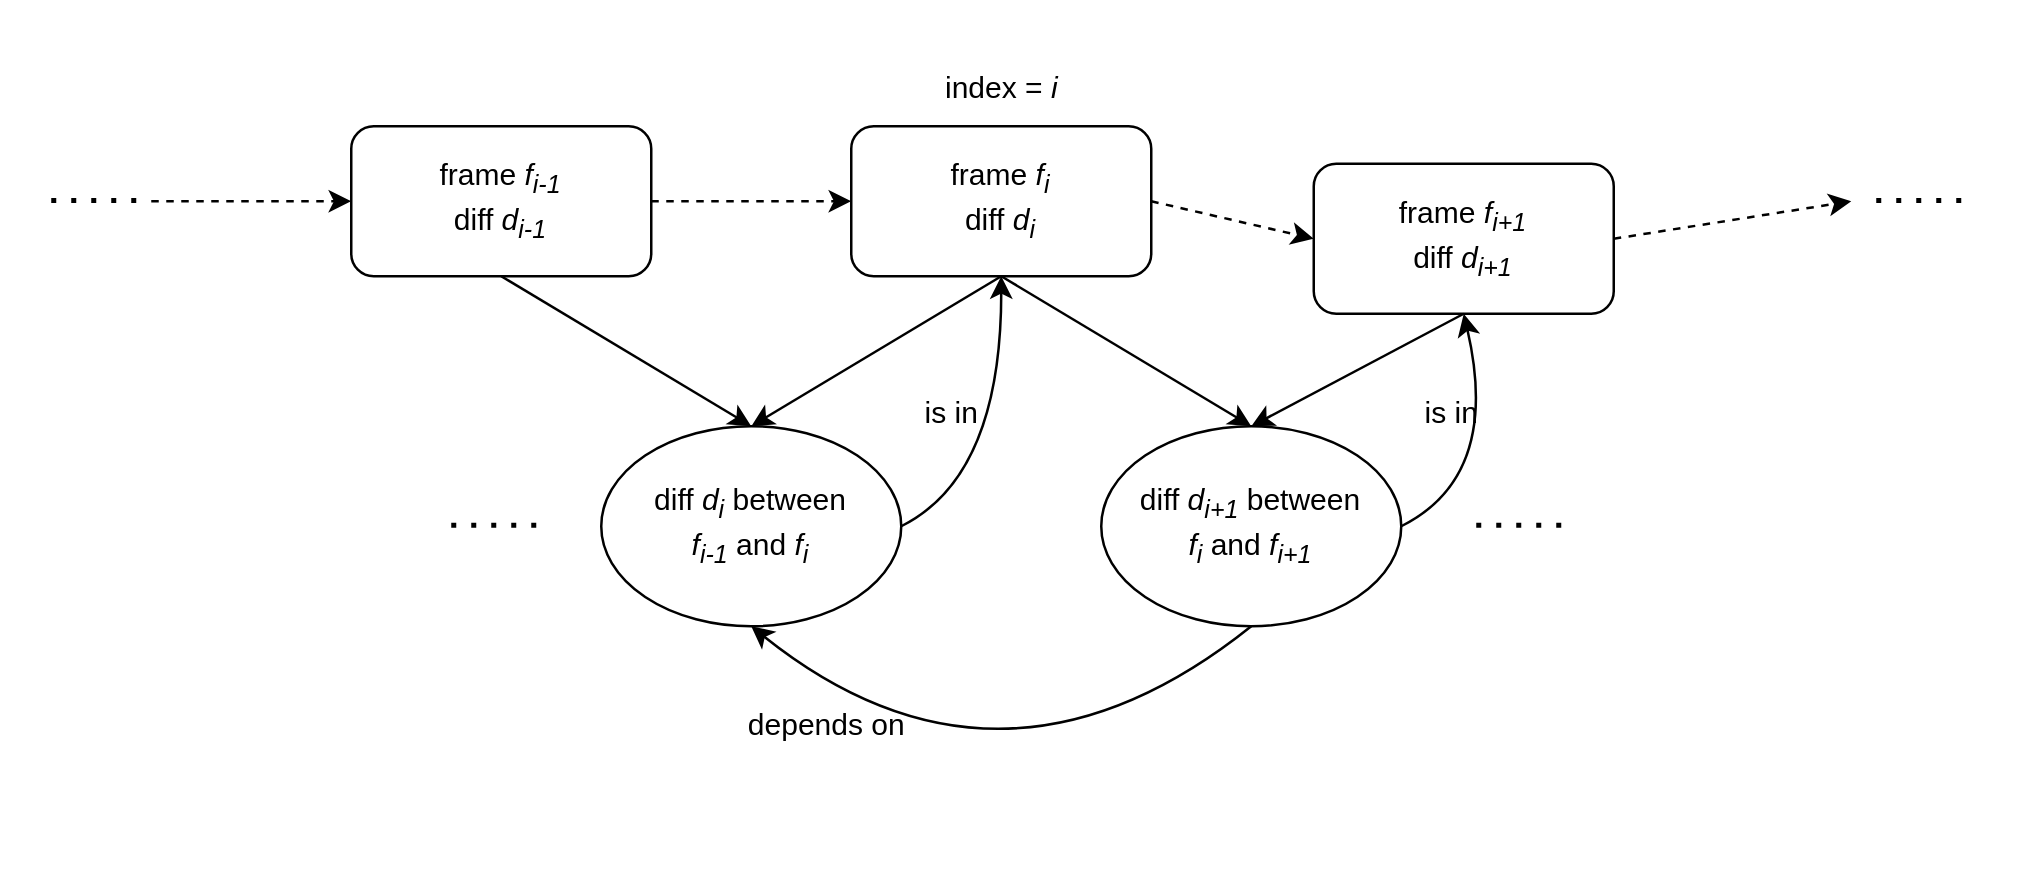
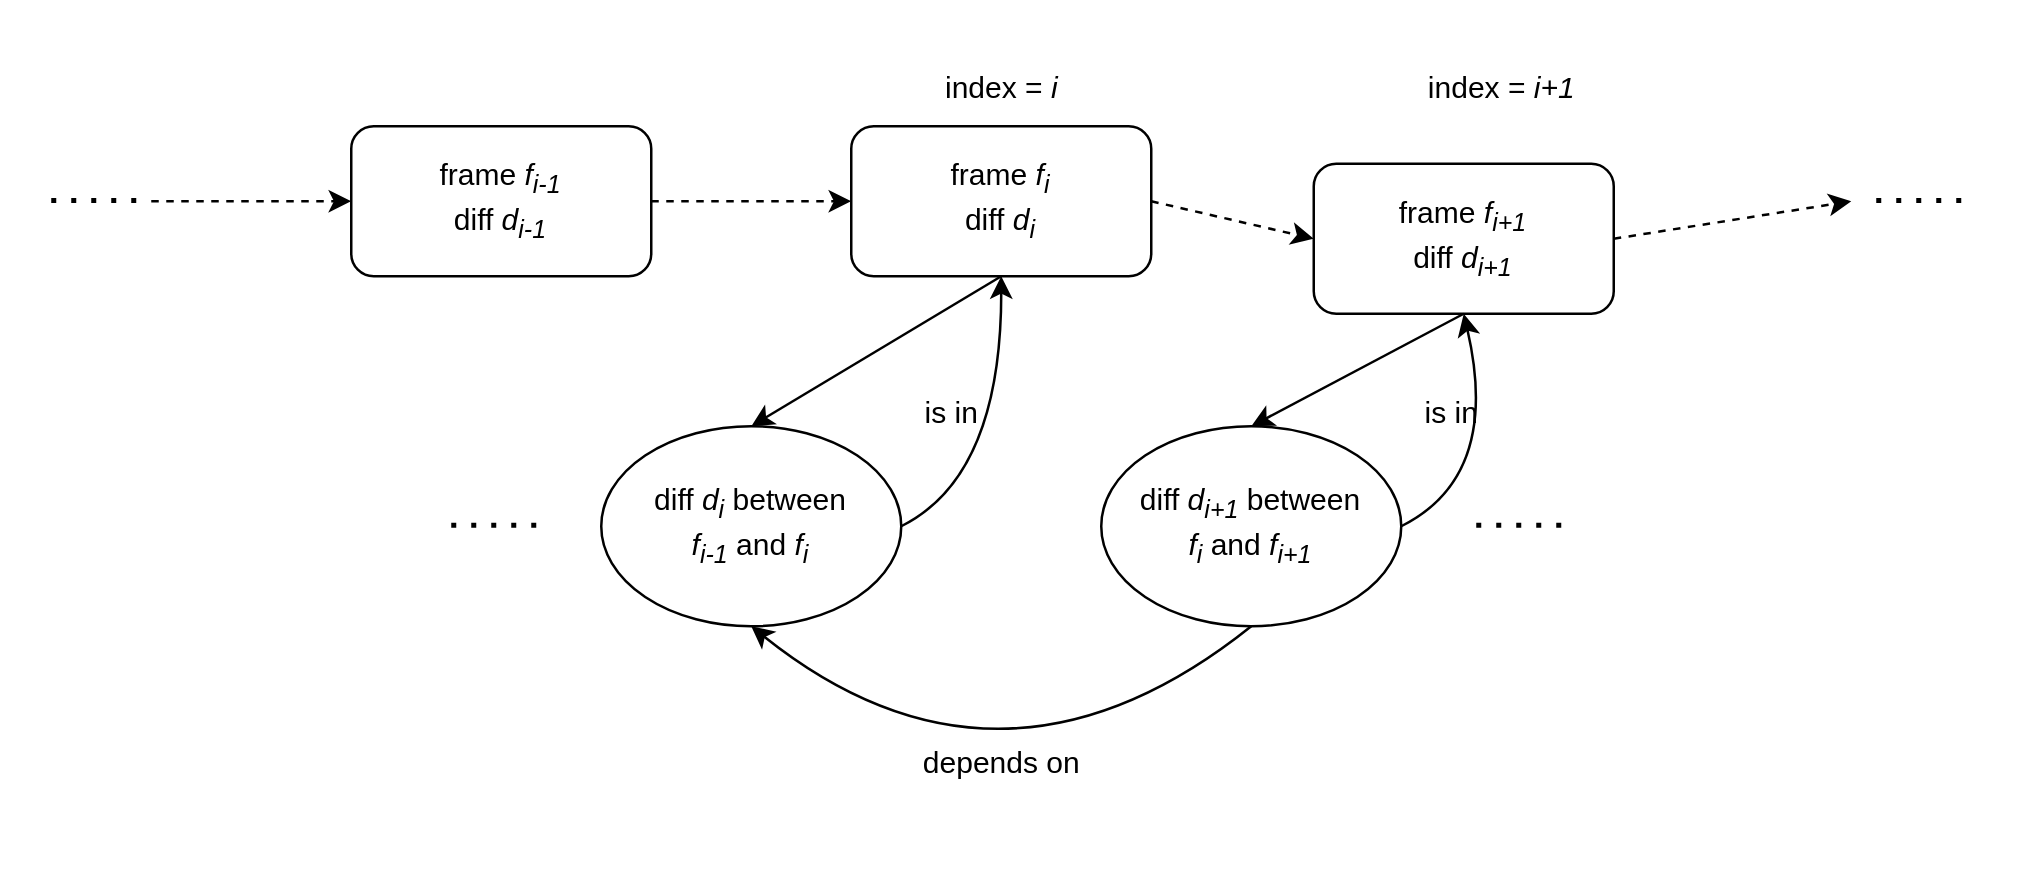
  <mxCell id="0" />
  <mxCell id="1" parent="0" />
  <mxCell id="2" value="frame &lt;i&gt;f&lt;sub&gt;i&lt;/sub&gt;&lt;/i&gt;&lt;br&gt;diff &lt;i&gt;d&lt;sub&gt;i&lt;/sub&gt;&lt;/i&gt;" style="rounded=1;whiteSpace=wrap;html=1;align=center;" parent="1" vertex="1"><mxGeometry x="340" y="50" width="120" height="60" as="geometry" /></mxCell>
  <mxCell id="3" value="frame &lt;i&gt;f&lt;/i&gt;&lt;sub style=&quot;font-style: italic;&quot;&gt;i+1&lt;/sub&gt;&lt;br&gt;diff &lt;i&gt;d&lt;sub&gt;i+1&lt;/sub&gt;&lt;/i&gt;" style="rounded=1;whiteSpace=wrap;html=1;" parent="1" vertex="1"><mxGeometry x="525" y="65" width="120" height="60" as="geometry" /></mxCell>
  <mxCell id="4" value="" style="endArrow=classic;html=1;rounded=0;exitX=1;exitY=0.5;exitDx=0;exitDy=0;entryX=0;entryY=0.5;entryDx=0;entryDy=0;dashed=1;" parent="1" source="2" target="3" edge="1"><mxGeometry width="50" height="50" relative="1" as="geometry"><mxPoint x="520" y="90" as="sourcePoint" /><mxPoint x="570" y="40" as="targetPoint" /></mxGeometry></mxCell>
  <mxCell id="5" value="" style="endArrow=classic;html=1;rounded=0;dashed=1;entryX=0;entryY=0.5;entryDx=0;entryDy=0;exitX=1;exitY=0.5;exitDx=0;exitDy=0;" parent="1" source="14" target="2" edge="1"><mxGeometry width="50" height="50" relative="1" as="geometry"><mxPoint x="260" y="80" as="sourcePoint" /><mxPoint x="320" y="60" as="targetPoint" /></mxGeometry></mxCell>
  <mxCell id="6" value="" style="endArrow=none;dashed=1;html=1;dashPattern=1 3;strokeWidth=2;rounded=0;" parent="1" edge="1"><mxGeometry width="50" height="50" relative="1" as="geometry"><mxPoint y="79.71" as="sourcePoint" x="20" /><mxPoint x="60" y="79.71" as="targetPoint" /></mxGeometry></mxCell>
  <mxCell id="7" value="" style="endArrow=classic;html=1;rounded=0;dashed=1;exitX=1;exitY=0.5;exitDx=0;exitDy=0;" parent="1" source="3" edge="1"><mxGeometry width="50" height="50" relative="1" as="geometry"><mxPoint x="710" y="100" as="sourcePoint" /><mxPoint x="740" y="80" as="targetPoint" /></mxGeometry></mxCell>
  <mxCell id="8" value="" style="endArrow=none;dashed=1;html=1;dashPattern=1 3;strokeWidth=2;rounded=0;" parent="1" edge="1"><mxGeometry width="50" height="50" relative="1" as="geometry"><mxPoint x="750" y="79.71" as="sourcePoint" /><mxPoint x="790" y="79.71" as="targetPoint" /></mxGeometry></mxCell>
  <mxCell id="9" value="diff &lt;i&gt;d&lt;sub&gt;i+1&lt;/sub&gt;&lt;/i&gt; between&lt;br&gt;&lt;i&gt;f&lt;sub&gt;i&lt;/sub&gt;&lt;/i&gt;&amp;nbsp;and &lt;i&gt;f&lt;sub&gt;i+1&lt;/sub&gt;&lt;/i&gt;" style="ellipse;whiteSpace=wrap;html=1;" parent="1" vertex="1"><mxGeometry x="440" y="170" width="120" height="80" as="geometry" /></mxCell>
- <mxCell id="10" value="" style="endArrow=classic;html=1;rounded=0;exitX=0.5;exitY=1;exitDx=0;exitDy=0;entryX=0.5;entryY=0;entryDx=0;entryDy=0;" parent="1" source="2" target="9" edge="1"><mxGeometry width="50" height="50" relative="1" as="geometry"><mxPoint x="400" y="210" as="sourcePoint" /><mxPoint x="450" y="160" as="targetPoint" /></mxGeometry></mxCell>
  <mxCell id="11" value="" style="endArrow=classic;html=1;rounded=0;exitX=0.5;exitY=1;exitDx=0;exitDy=0;entryX=0.5;entryY=0;entryDx=0;entryDy=0;" parent="1" source="3" target="9" edge="1"><mxGeometry width="50" height="50" relative="1" as="geometry"><mxPoint x="580" y="180" as="sourcePoint" /><mxPoint x="560" y="150" as="targetPoint" /></mxGeometry></mxCell>
  <mxCell id="12" value="index = &lt;i&gt;i&lt;/i&gt;" style="text;html=1;align=center;verticalAlign=middle;resizable=0;points=[];autosize=1;strokeColor=none;fillColor=none;" parent="1" vertex="1"><mxGeometry x="365" y="20" width="70" height="30" as="geometry" /></mxCell>
+ <mxCell id="13" value="index = &lt;i&gt;i+1&lt;/i&gt;" style="text;html=1;align=center;verticalAlign=middle;resizable=0;points=[];autosize=1;strokeColor=none;fillColor=none;" parent="1" vertex="1"><mxGeometry x="560" y="20" width="80" height="30" as="geometry" /></mxCell>
  <mxCell id="14" value="frame &lt;i&gt;f&lt;sub&gt;i-1&lt;/sub&gt;&lt;/i&gt;&lt;br&gt;diff &lt;i&gt;d&lt;sub&gt;i-1&lt;/sub&gt;&lt;/i&gt;" style="rounded=1;whiteSpace=wrap;html=1;align=center;" parent="1" vertex="1"><mxGeometry x="140" y="50" width="120" height="60" as="geometry" /></mxCell>
  <mxCell id="15" value="" style="endArrow=classic;html=1;rounded=0;dashed=1;entryX=0;entryY=0.5;entryDx=0;entryDy=0;" parent="1" target="14" edge="1"><mxGeometry width="50" height="50" relative="1" as="geometry"><mxPoint x="60" y="80" as="sourcePoint" /><mxPoint x="125" y="60" as="targetPoint" /></mxGeometry></mxCell>
- <mxCell id="16" value="" style="endArrow=classic;html=1;rounded=0;exitX=0.5;exitY=1;exitDx=0;exitDy=0;entryX=0.5;entryY=0;entryDx=0;entryDy=0;" parent="1" source="14" target="17" edge="1"><mxGeometry width="50" height="50" relative="1" as="geometry"><mxPoint x="205" y="210" as="sourcePoint" /><mxPoint x="255" y="160" as="targetPoint" /></mxGeometry></mxCell>
  <mxCell id="17" value="diff&amp;nbsp;&lt;i style=&quot;border-color: var(--border-color);&quot;&gt;d&lt;sub style=&quot;border-color: var(--border-color);&quot;&gt;i&lt;/sub&gt;&lt;/i&gt;&amp;nbsp;between&lt;br style=&quot;border-color: var(--border-color);&quot;&gt;&lt;i style=&quot;border-color: var(--border-color);&quot;&gt;f&lt;sub style=&quot;border-color: var(--border-color);&quot;&gt;i-1&lt;/sub&gt;&lt;/i&gt;&amp;nbsp;and&amp;nbsp;&lt;i style=&quot;border-color: var(--border-color);&quot;&gt;f&lt;sub style=&quot;border-color: var(--border-color);&quot;&gt;i&lt;/sub&gt;&lt;/i&gt;" style="ellipse;whiteSpace=wrap;html=1;" parent="1" vertex="1"><mxGeometry x="240" y="170" width="120" height="80" as="geometry" /></mxCell>
  <mxCell id="18" value="" style="endArrow=classic;html=1;rounded=0;exitX=0.5;exitY=1;exitDx=0;exitDy=0;entryX=0.5;entryY=0;entryDx=0;entryDy=0;" parent="1" source="2" target="17" edge="1"><mxGeometry width="50" height="50" relative="1" as="geometry"><mxPoint x="410" y="120" as="sourcePoint" /><mxPoint x="310" y="180" as="targetPoint" /></mxGeometry></mxCell>
  <mxCell id="19" value="" style="curved=1;endArrow=classic;html=1;rounded=0;exitX=1;exitY=0.5;exitDx=0;exitDy=0;entryX=0.5;entryY=1;entryDx=0;entryDy=0;" parent="1" source="17" target="2" edge="1"><mxGeometry width="50" height="50" relative="1" as="geometry"><mxPoint x="390" y="200" as="sourcePoint" /><mxPoint x="440" y="150" as="targetPoint" /><Array as="points"><mxPoint x="400" y="190" /></Array></mxGeometry></mxCell>
  <mxCell id="20" value="" style="curved=1;endArrow=classic;html=1;rounded=0;exitX=1;exitY=0.5;exitDx=0;exitDy=0;entryX=0.5;entryY=1;entryDx=0;entryDy=0;" parent="1" source="9" target="3" edge="1"><mxGeometry width="50" height="50" relative="1" as="geometry"><mxPoint x="570" y="220" as="sourcePoint" /><mxPoint x="610" y="120" as="targetPoint" /><Array as="points"><mxPoint x="600" y="190" /></Array></mxGeometry></mxCell>
  <mxCell id="21" value="" style="endArrow=none;dashed=1;html=1;dashPattern=1 3;strokeWidth=2;rounded=0;" parent="1" edge="1"><mxGeometry width="50" height="50" relative="1" as="geometry"><mxPoint x="180" y="209.58" as="sourcePoint" /><mxPoint x="220" y="209.58" as="targetPoint" /></mxGeometry></mxCell>
  <mxCell id="22" value="" style="endArrow=none;dashed=1;html=1;dashPattern=1 3;strokeWidth=2;rounded=0;" parent="1" edge="1"><mxGeometry width="50" height="50" relative="1" as="geometry"><mxPoint x="590" y="209.58" as="sourcePoint" /><mxPoint x="630" y="209.58" as="targetPoint" /></mxGeometry></mxCell>
  <mxCell id="23" value="is in" style="text;html=1;align=center;verticalAlign=middle;resizable=0;points=[];autosize=1;strokeColor=none;fillColor=none;" vertex="1" parent="1"><mxGeometry x="360" y="150" width="40" height="30" as="geometry" /></mxCell>
  <mxCell id="24" value="is in" style="text;html=1;align=center;verticalAlign=middle;resizable=0;points=[];autosize=1;strokeColor=none;fillColor=none;" vertex="1" parent="1"><mxGeometry x="560" y="150" width="40" height="30" as="geometry" /></mxCell>
  <mxCell id="25" value="" style="curved=1;endArrow=classic;html=1;rounded=0;exitX=0.5;exitY=1;exitDx=0;exitDy=0;entryX=0.5;entryY=1;entryDx=0;entryDy=0;" edge="1" parent="1" source="9" target="17"><mxGeometry width="50" height="50" relative="1" as="geometry"><mxPoint x="350" y="330" as="sourcePoint" /><mxPoint x="400" y="280" as="targetPoint" /><Array as="points"><mxPoint x="400" y="330" /></Array></mxGeometry></mxCell>
- <mxCell id="26" value="depends on" style="text;html=1;align=center;verticalAlign=middle;resizable=0;points=[];autosize=1;strokeColor=none;fillColor=none;" vertex="1" parent="1"><mxGeometry x="285" y="275" width="90" height="30" as="geometry" /></mxCell>
+ <mxCell id="26" value="depends on" style="text;html=1;align=center;verticalAlign=middle;resizable=0;points=[];autosize=1;strokeColor=none;fillColor=none;" vertex="1" parent="1"><mxGeometry x="355" y="290" width="90" height="30" as="geometry" /></mxCell>
